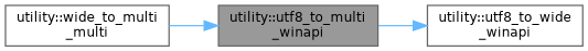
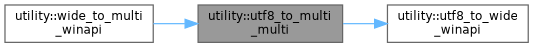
  digraph {
    rankdir=LR
    node [color=grey40 fillcolor=white fontname=Helvetica fontsize=10 shape=box style=filled]
    edge [color=steelblue1 fontname=Helvetica fontsize=10 labelfontname=Helvetica labelfontsize=10 style=solid]
-   n1 [color=gray40 fillcolor=grey60 fontcolor=black height=0.2 label="utility::utf8_to_multi\l_winapi" width=0.4]
+   n1 [color=gray40 fillcolor=grey60 fontcolor=black height=0.2 label="utility::utf8_to_multi\l_multi" width=0.4]
    n2 [height=0.2 label="utility::utf8_to_wide\l_winapi" width=0.4]
-   n3 [height=0.2 label="utility::wide_to_multi\l_multi" width=0.4]
+   n3 [height=0.2 label="utility::wide_to_multi\l_winapi" width=0.4]
    n1 -> n2
    n3 -> n1
  }
